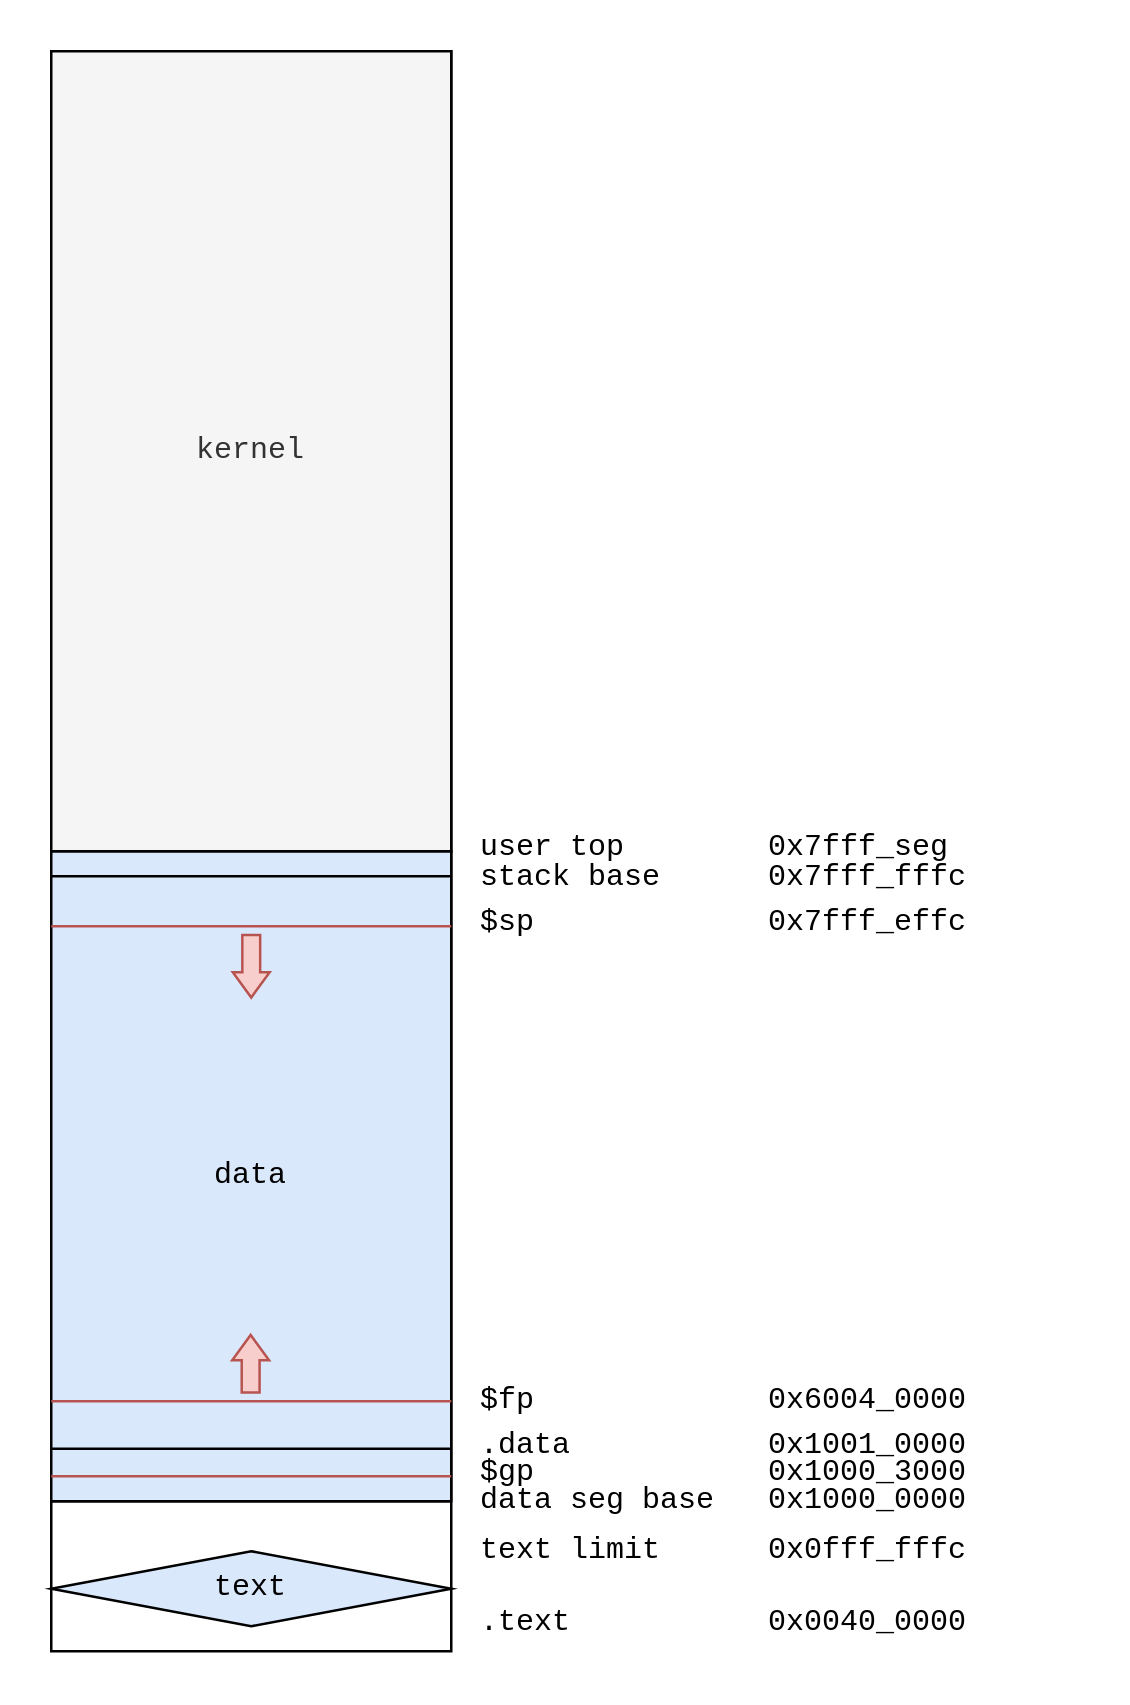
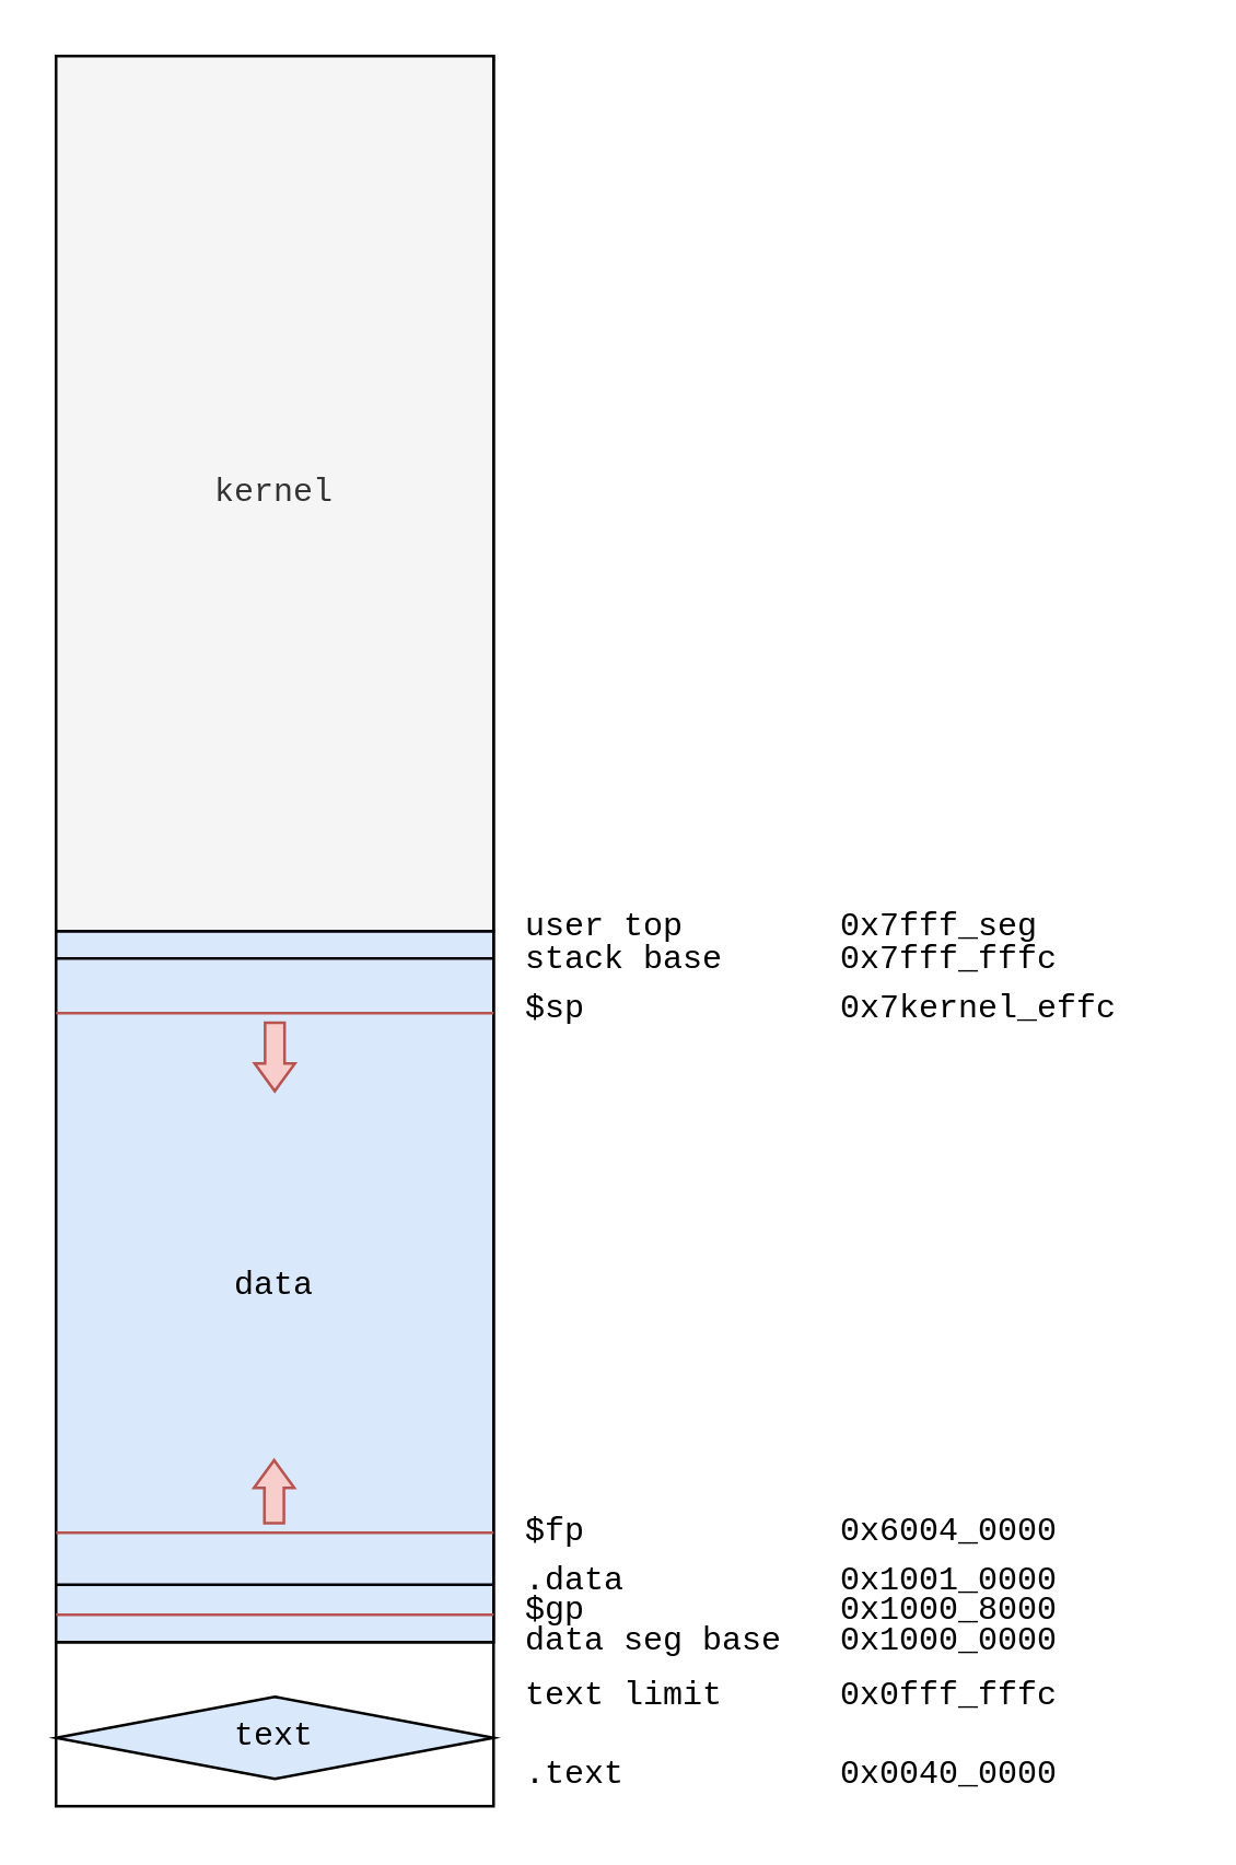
  <mxCell id="0" />
  <mxCell id="1" parent="0" />
  <mxCell id="2" value="" style="rounded=0;whiteSpace=wrap;html=1;" vertex="1" parent="1"><mxGeometry x="20" y="20" width="160" height="640" as="geometry" /></mxCell>
  <mxCell id="3" value="data" style="rounded=0;whiteSpace=wrap;html=1;strokeColor=#000000;fontFamily=Courier New;fillColor=#dae8fc;" vertex="1" parent="1"><mxGeometry x="20" y="340" width="160" height="260" as="geometry" /></mxCell>
  <mxCell id="4" value=".text &lt;span style=&quot;white-space: pre;&quot;&gt;&#09;&lt;span style=&quot;white-space: pre;&quot;&gt;&#09;&lt;/span&gt;&lt;/span&gt;0x0040_0000" style="text;html=1;strokeColor=none;fillColor=none;align=left;verticalAlign=middle;whiteSpace=wrap;rounded=0;fontFamily=Courier New;" vertex="1" parent="1"><mxGeometry x="190" y="644" width="240" height="10" as="geometry" /></mxCell>
  <mxCell id="5" value="text limit&amp;nbsp;&lt;span style=&quot;white-space: pre;&quot;&gt;&#09;&lt;/span&gt;0x0fff_fffc" style="text;html=1;strokeColor=none;fillColor=none;align=left;verticalAlign=middle;whiteSpace=wrap;rounded=0;fontFamily=Courier New;" vertex="1" parent="1"><mxGeometry x="190" y="615" width="240" height="10" as="geometry" /></mxCell>
  <mxCell id="6" value="text" style="rhombus;whiteSpace=wrap;html=1;fontFamily=Courier New;fillColor=#dae8fc;strokeColor=#000000;" vertex="1" parent="1"><mxGeometry x="20" y="620" width="160" height="30" as="geometry" /></mxCell>
  <mxCell id="7" value="" style="endArrow=none;html=1;rounded=0;fontFamily=Courier New;fillColor=#f8cecc;strokeColor=#b85450;" edge="1" parent="1"><mxGeometry width="50" height="50" relative="1" as="geometry"><mxPoint x="20" y="590" as="sourcePoint" /><mxPoint x="180" y="590" as="targetPoint" /></mxGeometry></mxCell>
- <mxCell id="8" value="$gp&lt;span style=&quot;white-space: pre;&quot;&gt;&#09;&lt;/span&gt;&lt;span style=&quot;white-space: pre;&quot;&gt;&#09;&lt;/span&gt;0x1000_3000" style="text;html=1;strokeColor=none;fillColor=none;align=left;verticalAlign=middle;whiteSpace=wrap;rounded=0;fontFamily=Courier New;" vertex="1" parent="1"><mxGeometry x="190" y="584" width="240" height="10" as="geometry" /></mxCell>
+ <mxCell id="8" value="$gp&lt;span style=&quot;white-space: pre;&quot;&gt;&#09;&lt;/span&gt;&lt;span style=&quot;white-space: pre;&quot;&gt;&#09;&lt;/span&gt;0x1000_8000" style="text;html=1;strokeColor=none;fillColor=none;align=left;verticalAlign=middle;whiteSpace=wrap;rounded=0;fontFamily=Courier New;" vertex="1" parent="1"><mxGeometry x="190" y="584" width="240" height="10" as="geometry" /></mxCell>
  <mxCell id="9" value="" style="endArrow=none;html=1;rounded=0;fontFamily=Courier New;" edge="1" parent="1"><mxGeometry width="50" height="50" relative="1" as="geometry"><mxPoint x="20" y="579" as="sourcePoint" /><mxPoint x="180" y="579" as="targetPoint" /></mxGeometry></mxCell>
  <mxCell id="10" value=".data&lt;span style=&quot;white-space: pre;&quot;&gt;&#09;&lt;/span&gt;&lt;span style=&quot;white-space: pre;&quot;&gt;&#09;&lt;/span&gt;0x1001_0000" style="text;html=1;strokeColor=none;fillColor=none;align=left;verticalAlign=middle;whiteSpace=wrap;rounded=0;fontFamily=Courier New;" vertex="1" parent="1"><mxGeometry x="190" y="573" width="240" height="10" as="geometry" /></mxCell>
  <mxCell id="11" value="kernel" style="rounded=0;whiteSpace=wrap;html=1;fontFamily=Courier New;fillColor=#f5f5f5;fontColor=#333333;strokeColor=#000000;" vertex="1" parent="1"><mxGeometry x="20" y="20" width="160" height="320" as="geometry" /></mxCell>
  <mxCell id="12" value="user top&lt;span style=&quot;white-space: pre;&quot;&gt;&#09;&lt;/span&gt;0x7fff_seg" style="text;html=1;strokeColor=none;fillColor=none;align=left;verticalAlign=middle;whiteSpace=wrap;rounded=0;fontFamily=Courier New;" vertex="1" parent="1"><mxGeometry x="190" y="334" width="240" height="10" as="geometry" /></mxCell>
  <mxCell id="13" value="" style="endArrow=none;html=1;rounded=0;fontFamily=Courier New;" edge="1" parent="1"><mxGeometry width="50" height="50" relative="1" as="geometry"><mxPoint x="20" y="350" as="sourcePoint" /><mxPoint x="180" y="350" as="targetPoint" /></mxGeometry></mxCell>
  <mxCell id="14" value="stack base&lt;span style=&quot;white-space: pre;&quot;&gt;&#09;&lt;/span&gt;0x7fff_fffc" style="text;html=1;strokeColor=none;fillColor=none;align=left;verticalAlign=middle;whiteSpace=wrap;rounded=0;fontFamily=Courier New;" vertex="1" parent="1"><mxGeometry x="190" y="346" width="240" height="10" as="geometry" /></mxCell>
  <mxCell id="15" value="" style="endArrow=none;html=1;rounded=0;fontFamily=Courier New;fillColor=#f8cecc;strokeColor=#b85450;" edge="1" parent="1"><mxGeometry width="50" height="50" relative="1" as="geometry"><mxPoint x="20" y="370" as="sourcePoint" /><mxPoint x="180" y="370" as="targetPoint" /></mxGeometry></mxCell>
- <mxCell id="16" value="$sp&lt;span style=&quot;white-space: pre;&quot;&gt;&#09;&lt;/span&gt;&lt;span style=&quot;white-space: pre;&quot;&gt;&#09;&lt;/span&gt;0x7fff_effc" style="text;html=1;strokeColor=none;fillColor=none;align=left;verticalAlign=middle;whiteSpace=wrap;rounded=0;fontFamily=Courier New;" vertex="1" parent="1"><mxGeometry x="190" y="364" width="240" height="10" as="geometry" /></mxCell>
+ <mxCell id="16" value="$sp&lt;span style=&quot;white-space: pre;&quot;&gt;&#09;&lt;/span&gt;&lt;span style=&quot;white-space: pre;&quot;&gt;&#09;&lt;/span&gt;0x7kernel_effc" style="text;html=1;strokeColor=none;fillColor=none;align=left;verticalAlign=middle;whiteSpace=wrap;rounded=0;fontFamily=Courier New;" vertex="1" parent="1"><mxGeometry x="190" y="364" width="240" height="10" as="geometry" /></mxCell>
  <mxCell id="17" value="" style="endArrow=none;html=1;rounded=0;fontFamily=Courier New;fillColor=#f8cecc;strokeColor=#b85450;" edge="1" parent="1"><mxGeometry width="50" height="50" relative="1" as="geometry"><mxPoint x="20" y="560" as="sourcePoint" /><mxPoint x="180" y="560" as="targetPoint" /></mxGeometry></mxCell>
  <mxCell id="18" value="$fp&lt;span style=&quot;white-space: pre;&quot;&gt;&#09;&lt;/span&gt;&lt;span style=&quot;white-space: pre;&quot;&gt;&#09;&lt;/span&gt;0x6004_0000" style="text;html=1;strokeColor=none;fillColor=none;align=left;verticalAlign=middle;whiteSpace=wrap;rounded=0;fontFamily=Courier New;" vertex="1" parent="1"><mxGeometry x="190" y="555" width="240" height="10" as="geometry" /></mxCell>
  <mxCell id="19" value="" style="endArrow=none;html=1;rounded=0;fontFamily=Courier New;" edge="1" parent="1"><mxGeometry width="50" height="50" relative="1" as="geometry"><mxPoint x="20" y="600" as="sourcePoint" /><mxPoint x="180" y="600" as="targetPoint" /></mxGeometry></mxCell>
  <mxCell id="20" value="data seg base&lt;span style=&quot;white-space: pre;&quot;&gt;&#09;&lt;/span&gt;0x1000_0000" style="text;html=1;strokeColor=none;fillColor=none;align=left;verticalAlign=middle;whiteSpace=wrap;rounded=0;fontFamily=Courier New;" vertex="1" parent="1"><mxGeometry x="190" y="595" width="240" height="10" as="geometry" /></mxCell>
  <mxCell id="21" value="" style="shape=flexArrow;endArrow=classic;html=1;rounded=0;fontFamily=Courier New;width=7.143;endSize=3.048;endWidth=6.599;fillColor=#f8cecc;strokeColor=#b85450;" edge="1" parent="1"><mxGeometry width="50" height="50" relative="1" as="geometry"><mxPoint x="100" y="373" as="sourcePoint" /><mxPoint x="100" y="399" as="targetPoint" /></mxGeometry></mxCell>
  <mxCell id="22" value="" style="shape=flexArrow;endArrow=classic;html=1;rounded=0;fontFamily=Courier New;width=7.143;endSize=3.048;endWidth=6.599;fillColor=#f8cecc;strokeColor=#b85450;" edge="1" parent="1"><mxGeometry width="50" height="50" relative="1" as="geometry"><mxPoint x="99.76" y="557" as="sourcePoint" /><mxPoint x="99.76" y="533" as="targetPoint" /></mxGeometry></mxCell>
